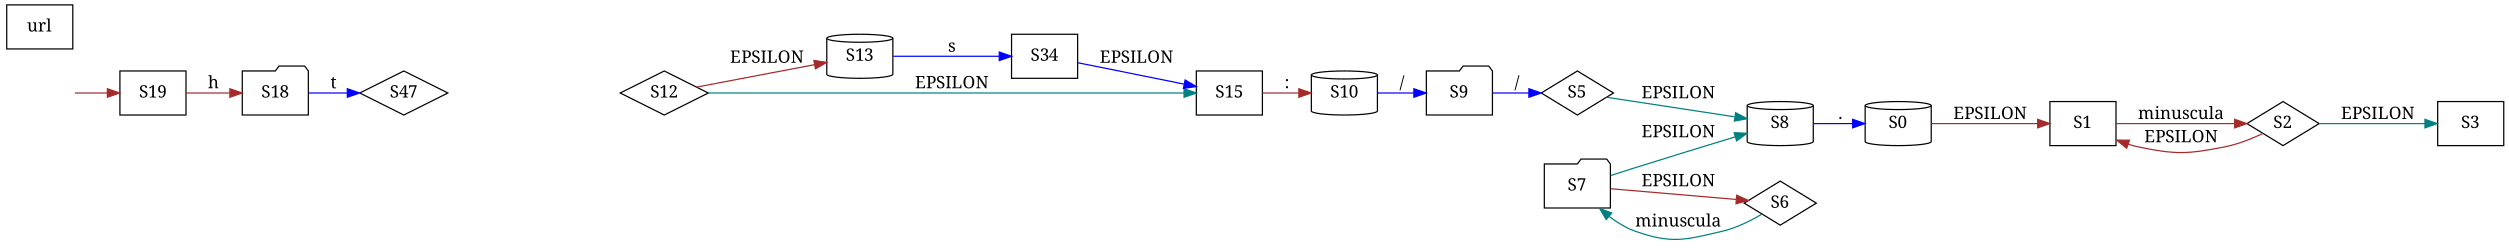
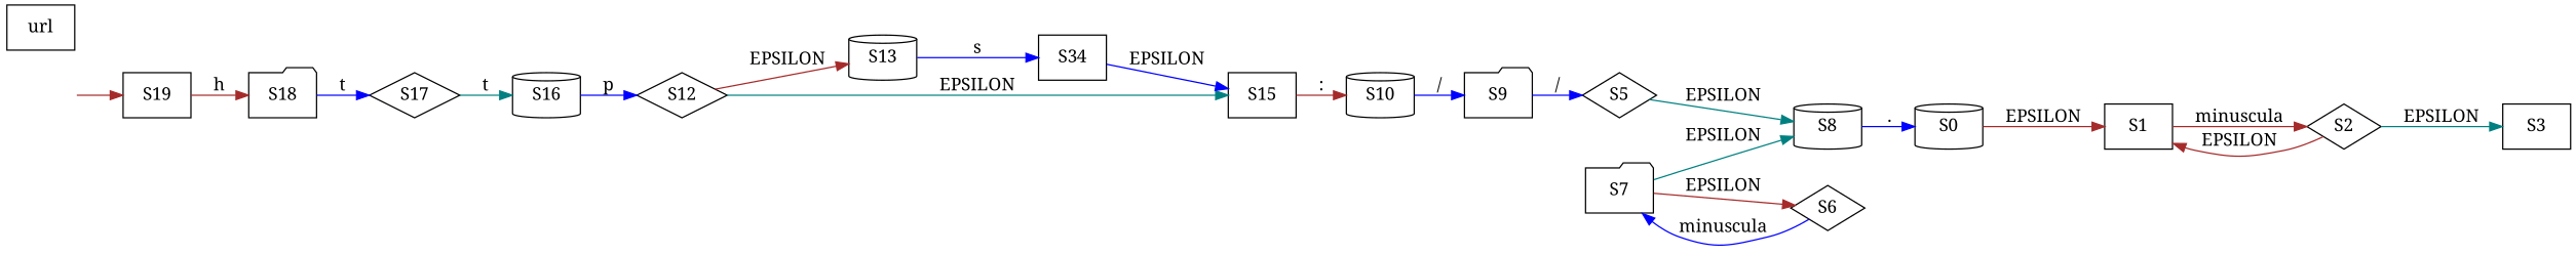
  digraph {
    fontname="Noto Serif"
    rankdir=LR
    node [fontname="Noto Serif" shape=cylinder]
    edge [color=brown fontname="Noto Serif"]
    n1 [color=white fontcolor=white label=flecha]
    n2 [label=S19 shape=box]
    n3 [label=S18 shape=folder]
    n4 [label=url shape=box]
    n5 [label=S12 shape=diamond]
    n6 [label=S13]
    n7 [label=S15 shape=box]
    n8 [label=S34 shape=box]
    n9 [label=S10]
    n10 [label=S9 shape=folder]
    n11 [label=S5 shape=diamond]
    n12 [label=S8]
    n13 [label=S6 shape=diamond]
    n14 [label=S7 shape=folder]
    n15 [label=S0]
    n16 [label=S1 shape=box]
    n17 [label=S2 shape=diamond]
    n18 [label=S3 shape=box]
-   n20 [label=S47 shape=diamond]
+   n19 [label=S16]
+   n20 [label=S17 shape=diamond]
    n1 -> n2
    n2 -> n3 [label=h]
    n3 -> n20 [color=blue label=t]
    n5 -> n6 [label=EPSILON]
    n5 -> n7 [color=teal label=EPSILON]
    n6 -> n8 [color=blue label=s]
    n7 -> n9 [label=":"]
    n8 -> n7 [color=blue label=EPSILON]
    n9 -> n10 [color=blue label="/"]
    n10 -> n11 [color=blue label="/"]
    n11 -> n12 [color=teal label=EPSILON]
    n12 -> n15 [color=blue label="."]
-   n13 -> n14 [color=teal label=minuscula]
+   n13 -> n14 [color=blue label=minuscula]
    n14 -> n12 [color=teal label=EPSILON]
    n14 -> n13 [label=EPSILON]
    n15 -> n16 [label=EPSILON]
    n16 -> n17 [label=minuscula]
    n17 -> n16 [label=EPSILON]
    n17 -> n18 [color=teal label=EPSILON]
+   n19 -> n5 [color=blue label=p]
+   n20 -> n19 [color=teal label=t]
  }
